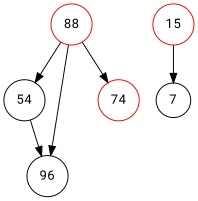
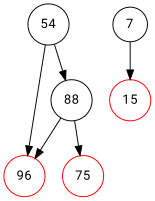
  digraph {
    fontname="Roboto Mono"
    node [color=black fontname="Roboto Mono" shape=circle]
    edge [fontname="Roboto Mono"]
    54
-   88 [color=red]
-   96
+   88
+   96 [color=red]
    15 [color=red]
    7
-   75 [color=red label=74]
-   88 -> 54
+   75 [color=red]
+   54 -> 88
    54 -> 96
    88 -> 96
    88 -> 75
-   15 -> 7
+   7 -> 15
  }
